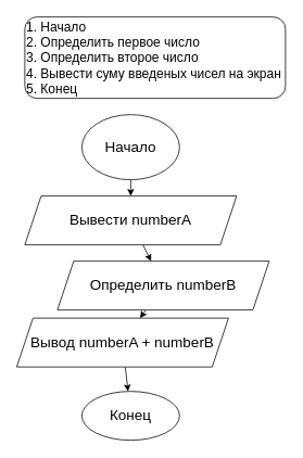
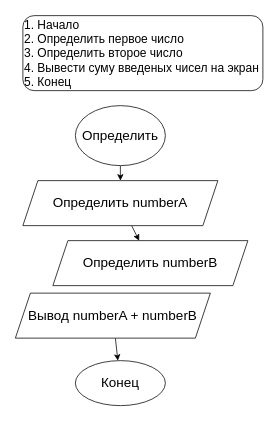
  <mxCell id="0" />
  <mxCell id="1" parent="0" />
  <mxCell id="2" value="&lt;font size=&quot;3&quot;&gt;1. Начало&lt;br&gt;2. Определить первое число&lt;br&gt;3. Определить второе число&lt;br&gt;4. Вывести суму введеных чисел на экран&lt;br&gt;5. Конец&lt;br&gt;&lt;/font&gt;" style="rounded=1;whiteSpace=wrap;html=1;align=left;" vertex="1" parent="1"><mxGeometry x="30" y="20" width="320" height="100" as="geometry" /></mxCell>
  <mxCell id="3" value="" style="edgeStyle=none;html=1;fontSize=18;" edge="1" parent="1" source="4" target="6"><mxGeometry relative="1" as="geometry" /></mxCell>
- <mxCell id="4" value="Начало" style="ellipse;whiteSpace=wrap;html=1;fontSize=18;" vertex="1" parent="1"><mxGeometry x="100" y="140" width="120" height="80" as="geometry" /></mxCell>
+ <mxCell id="4" value="Определить" style="ellipse;whiteSpace=wrap;html=1;fontSize=18;" vertex="1" parent="1"><mxGeometry x="100" y="140" width="120" height="80" as="geometry" /></mxCell>
  <mxCell id="5" value="" style="edgeStyle=none;html=1;fontSize=18;" edge="1" parent="1" source="6" target="8"><mxGeometry relative="1" as="geometry" /></mxCell>
- <mxCell id="6" value="Вывести numberA" style="shape=parallelogram;perimeter=parallelogramPerimeter;whiteSpace=wrap;html=1;fixedSize=1;fontSize=18;" vertex="1" parent="1"><mxGeometry x="30" y="240" width="260" height="60" as="geometry" /></mxCell>
- <mxCell id="7" value="" style="edgeStyle=none;html=1;fontSize=18;" edge="1" parent="1" source="8" target="10"><mxGeometry relative="1" as="geometry" /></mxCell>
+ <mxCell id="6" value="Определить numberA" style="shape=parallelogram;perimeter=parallelogramPerimeter;whiteSpace=wrap;html=1;fixedSize=1;fontSize=18;" vertex="1" parent="1"><mxGeometry x="30" y="240" width="260" height="60" as="geometry" /></mxCell>
  <mxCell id="8" value="Определить numberB" style="shape=parallelogram;perimeter=parallelogramPerimeter;whiteSpace=wrap;html=1;fixedSize=1;fontSize=18;" vertex="1" parent="1"><mxGeometry x="70" y="320" width="260" height="60" as="geometry" /></mxCell>
  <mxCell id="9" value="" style="edgeStyle=none;html=1;fontSize=18;" edge="1" parent="1" source="10" target="11"><mxGeometry relative="1" as="geometry" /></mxCell>
  <mxCell id="10" value="Вывод numberA + numberB" style="shape=parallelogram;perimeter=parallelogramPerimeter;whiteSpace=wrap;html=1;fixedSize=1;fontSize=18;" vertex="1" parent="1"><mxGeometry x="20" y="390" width="260" height="60" as="geometry" /></mxCell>
  <mxCell id="11" value="Конец" style="ellipse;whiteSpace=wrap;html=1;fontSize=18;" vertex="1" parent="1"><mxGeometry x="100" y="480" width="120" height="60" as="geometry" /></mxCell>
